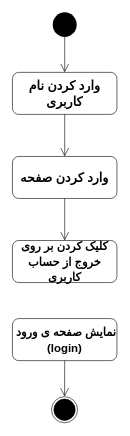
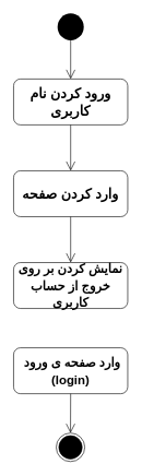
  <mxCell id="0" />
  <mxCell id="1" parent="0" />
  <mxCell id="2" value="" style="ellipse;fillColor=#000000;strokeColor=none;aspect=fixed;" parent="1" vertex="1"><mxGeometry x="87" y="20" width="40" height="41.03" as="geometry" /></mxCell>
  <mxCell id="3" value="وارد کردن صفحه" style="shape=rect;html=1;rounded=1;whiteSpace=wrap;align=center;fontSize=21;fontStyle=1" parent="1" vertex="1"><mxGeometry x="20" y="260" width="174" height="70" as="geometry" /></mxCell>
  <mxCell id="4" value="" style="endArrow=open;endFill=1;endSize=12;html=1;fontSize=21;exitX=0.5;exitY=1;exitDx=0;exitDy=0;entryX=0.5;entryY=0;entryDx=0;entryDy=0;" parent="1" source="2" target="10" edge="1"><mxGeometry width="160" relative="1" as="geometry"><mxPoint x="132" y="400" as="sourcePoint" /><mxPoint x="292" y="400" as="targetPoint" /></mxGeometry></mxCell>
  <mxCell id="5" value="" style="endArrow=open;endFill=1;endSize=12;html=1;fontSize=21;exitX=0.5;exitY=1;exitDx=0;exitDy=0;entryX=0.5;entryY=0;entryDx=0;entryDy=0;" parent="1" source="3" target="6" edge="1"><mxGeometry width="160" relative="1" as="geometry"><mxPoint x="106.5" y="350" as="sourcePoint" /><mxPoint x="107" y="400" as="targetPoint" /></mxGeometry></mxCell>
- <mxCell id="6" value="&lt;span style=&quot;font-size: 19px&quot;&gt;کلیک کردن بر روی خروج از حساب کاربری&lt;/span&gt;" style="shape=rect;html=1;rounded=1;whiteSpace=wrap;align=center;fontSize=21;fontStyle=1" parent="1" vertex="1"><mxGeometry x="20" y="400" width="174" height="70" as="geometry" /></mxCell>
+ <mxCell id="6" value="&lt;span style=&quot;font-size: 19px&quot;&gt;نمایش کردن بر روی خروج از حساب کاربری&lt;/span&gt;" style="shape=rect;html=1;rounded=1;whiteSpace=wrap;align=center;fontSize=21;fontStyle=1" parent="1" vertex="1"><mxGeometry x="20" y="400" width="174" height="70" as="geometry" /></mxCell>
  <mxCell id="7" value="" style="ellipse;html=1;shape=endState;fillColor=#000000;strokeColor=#000000;aspect=fixed;" parent="1" vertex="1"><mxGeometry x="85" y="660" width="43.5" height="43.5" as="geometry" /></mxCell>
- <mxCell id="8" value="&lt;span style=&quot;font-size: 19px&quot;&gt;&amp;nbsp;نمایش صفحه ی ورود&lt;br&gt;&lt;/span&gt;&lt;span style=&quot;font-size: 19px&quot;&gt;(login)&lt;/span&gt;&lt;span style=&quot;font-size: 19px&quot;&gt;&lt;br&gt;&lt;/span&gt;" style="shape=rect;html=1;rounded=1;whiteSpace=wrap;align=center;fontSize=21;fontStyle=1" parent="1" vertex="1"><mxGeometry x="20" y="530" width="174" height="70" as="geometry" /></mxCell>
+ <mxCell id="8" value="&lt;span style=&quot;font-size: 19px&quot;&gt;&amp;nbsp;وارد صفحه ی ورود&lt;br&gt;&lt;/span&gt;&lt;span style=&quot;font-size: 19px&quot;&gt;(login)&lt;/span&gt;&lt;span style=&quot;font-size: 19px&quot;&gt;&lt;br&gt;&lt;/span&gt;" style="shape=rect;html=1;rounded=1;whiteSpace=wrap;align=center;fontSize=21;fontStyle=1" parent="1" vertex="1"><mxGeometry x="20" y="530" width="174" height="70" as="geometry" /></mxCell>
  <mxCell id="9" value="" style="endArrow=open;endFill=1;endSize=12;html=1;fontSize=21;exitX=0.5;exitY=1;exitDx=0;exitDy=0;entryX=0.5;entryY=0;entryDx=0;entryDy=0;" parent="1" source="8" target="7" edge="1"><mxGeometry width="160" relative="1" as="geometry"><mxPoint x="107" y="600" as="sourcePoint" /><mxPoint x="107" y="660" as="targetPoint" /></mxGeometry></mxCell>
- <mxCell id="10" value="وارد کردن نام کاربری" style="shape=rect;html=1;rounded=1;whiteSpace=wrap;align=center;fontSize=21;fontStyle=1" vertex="1" parent="1"><mxGeometry x="20" y="120" width="174" height="70" as="geometry" /></mxCell>
+ <mxCell id="10" value="ورود کردن نام کاربری" style="shape=rect;html=1;rounded=1;whiteSpace=wrap;align=center;fontSize=21;fontStyle=1" vertex="1" parent="1"><mxGeometry x="20" y="120" width="174" height="70" as="geometry" /></mxCell>
  <mxCell id="11" value="" style="endArrow=open;endFill=1;endSize=12;html=1;fontSize=21;exitX=0.5;exitY=1;exitDx=0;exitDy=0;entryX=0.5;entryY=0;entryDx=0;entryDy=0;" edge="1" parent="1" source="10" target="3"><mxGeometry width="160" relative="1" as="geometry"><mxPoint x="117" y="71.03" as="sourcePoint" /><mxPoint x="117" y="130" as="targetPoint" /></mxGeometry></mxCell>
